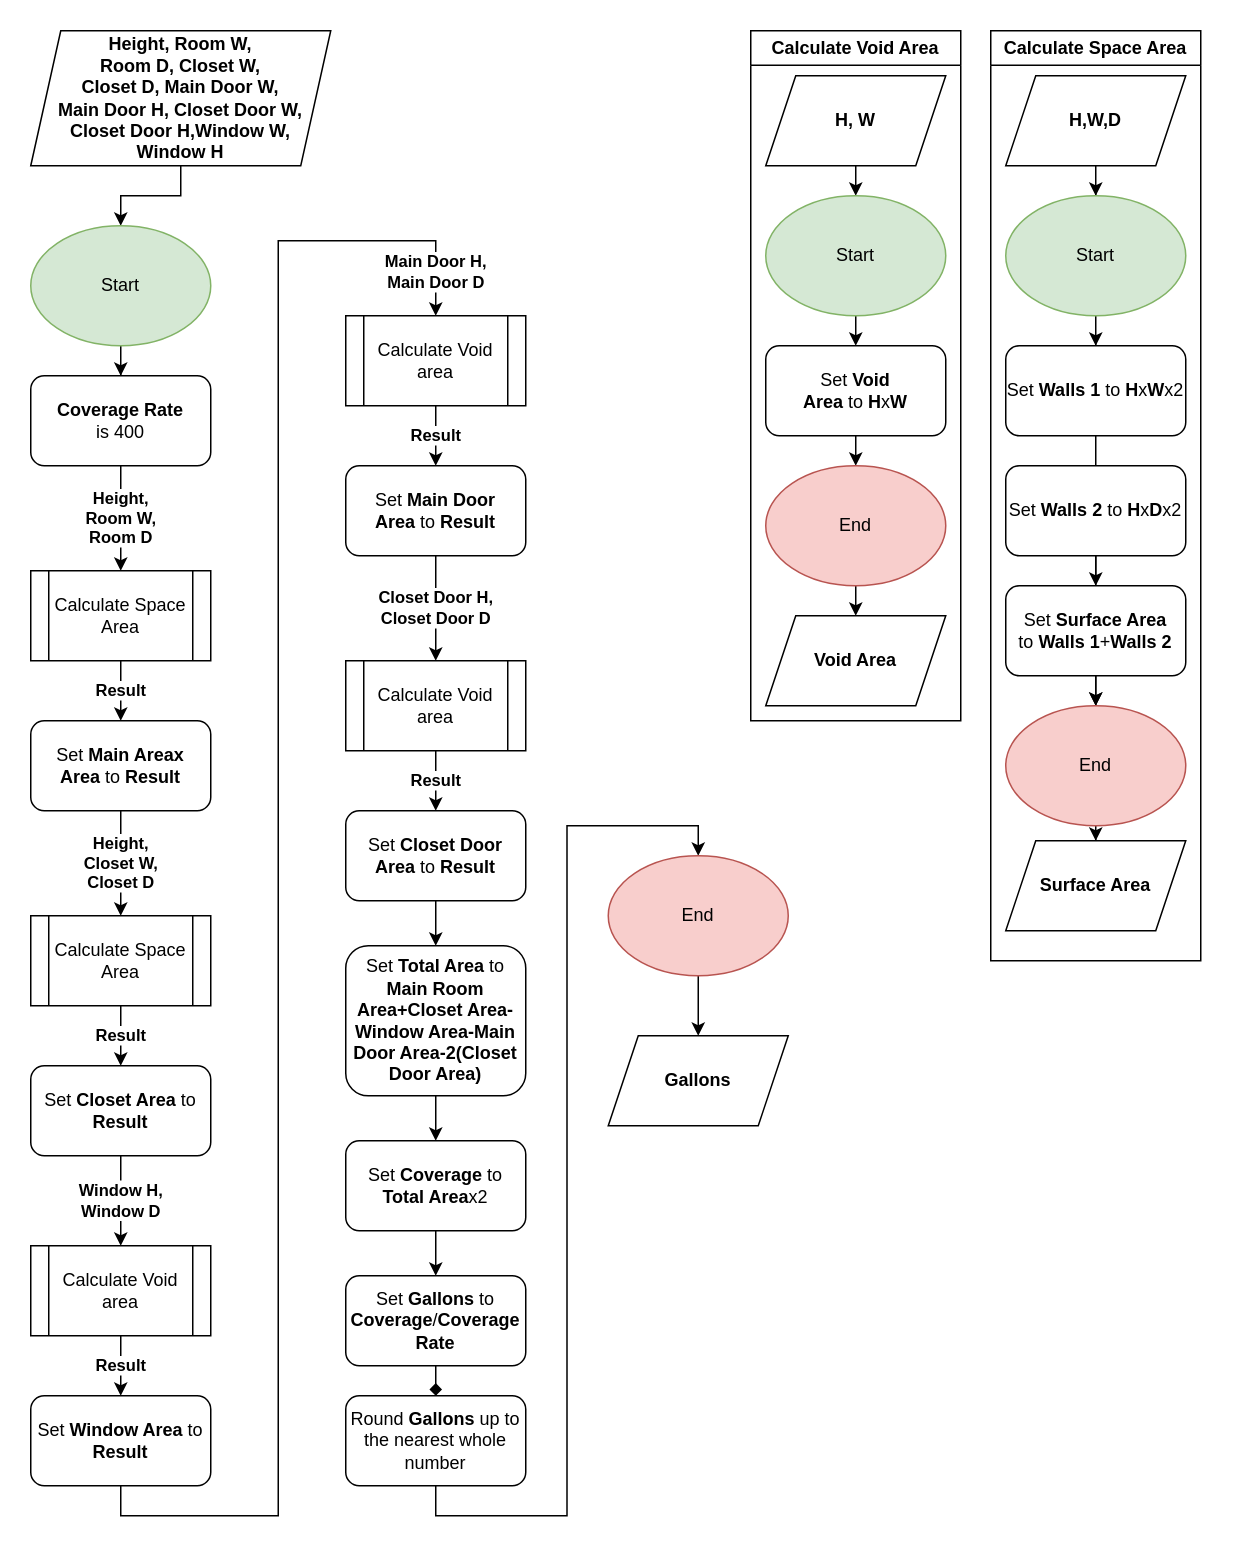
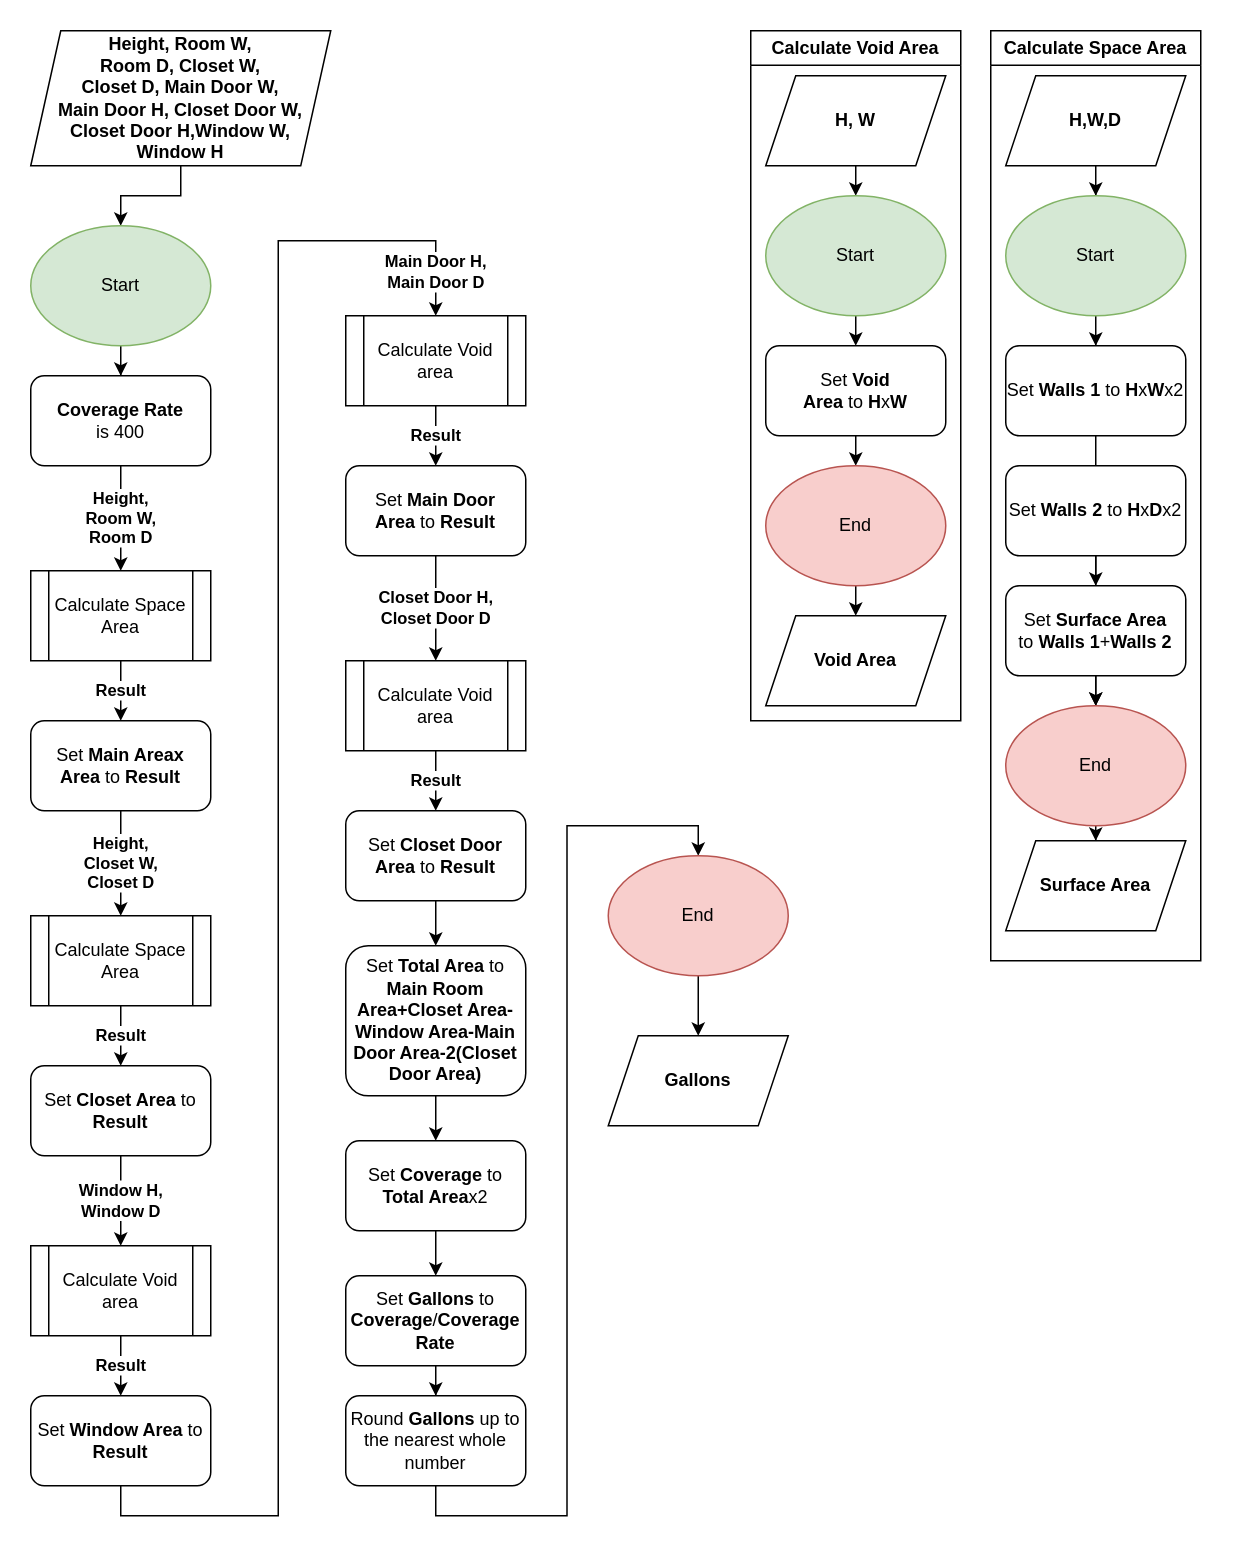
  <mxCell id="0" />
  <mxCell id="1" parent="0" />
  <mxCell id="2" value="" style="edgeStyle=orthogonalEdgeStyle;rounded=0;orthogonalLoop=1;jettySize=auto;html=1;" edge="1" parent="1" source="3" target="5"><mxGeometry relative="1" as="geometry" /></mxCell>
  <mxCell id="3" value="Height, Room W,&lt;br&gt;Room D, Closet W,&lt;br&gt;Closet D, Main Door W,&lt;br&gt;Main Door H, Closet Door W,&lt;br&gt;Closet Door H,Window W,&lt;br&gt;Window H" style="shape=parallelogram;perimeter=parallelogramPerimeter;whiteSpace=wrap;html=1;fixedSize=1;fontStyle=1" vertex="1" parent="1"><mxGeometry x="20" y="20" width="200" height="90" as="geometry" /></mxCell>
  <mxCell id="4" value="" style="edgeStyle=orthogonalEdgeStyle;rounded=0;orthogonalLoop=1;jettySize=auto;html=1;" edge="1" parent="1" source="5" target="7"><mxGeometry relative="1" as="geometry" /></mxCell>
  <mxCell id="5" value="Start" style="ellipse;whiteSpace=wrap;html=1;fillColor=#d5e8d4;strokeColor=#82b366;" vertex="1" parent="1"><mxGeometry x="20" y="150" width="120" height="80" as="geometry" /></mxCell>
  <mxCell id="6" value="&lt;b&gt;Height,&lt;br&gt;Room W,&lt;br&gt;Room D&lt;/b&gt;" style="edgeStyle=orthogonalEdgeStyle;rounded=0;orthogonalLoop=1;jettySize=auto;html=1;" edge="1" parent="1" source="7" target="9"><mxGeometry relative="1" as="geometry"><mxPoint as="offset" /></mxGeometry></mxCell>
  <mxCell id="7" value="&lt;b&gt;Coverage Rate&lt;/b&gt;&lt;br&gt;is 400" style="rounded=1;whiteSpace=wrap;html=1;" vertex="1" parent="1"><mxGeometry x="20" y="250" width="120" height="60" as="geometry" /></mxCell>
  <mxCell id="8" value="&lt;b&gt;Result&lt;/b&gt;" style="edgeStyle=orthogonalEdgeStyle;rounded=0;orthogonalLoop=1;jettySize=auto;html=1;" edge="1" parent="1" source="9" target="25"><mxGeometry relative="1" as="geometry" /></mxCell>
  <mxCell id="9" value="Calculate Space Area" style="shape=process;whiteSpace=wrap;html=1;backgroundOutline=1;" vertex="1" parent="1"><mxGeometry x="20" y="380" width="120" height="60" as="geometry" /></mxCell>
  <mxCell id="10" value="Calculate Space Area" style="swimlane;whiteSpace=wrap;html=1;" vertex="1" parent="1"><mxGeometry x="660" y="20" width="140" height="620" as="geometry" /></mxCell>
  <mxCell id="11" value="" style="edgeStyle=orthogonalEdgeStyle;rounded=0;orthogonalLoop=1;jettySize=auto;html=1;" edge="1" parent="10" source="12" target="14"><mxGeometry relative="1" as="geometry" /></mxCell>
  <mxCell id="12" value="&lt;b&gt;H,W,D&lt;/b&gt;" style="shape=parallelogram;perimeter=parallelogramPerimeter;whiteSpace=wrap;html=1;fixedSize=1;" vertex="1" parent="10"><mxGeometry x="10" y="30" width="120" height="60" as="geometry" /></mxCell>
  <mxCell id="13" style="edgeStyle=orthogonalEdgeStyle;rounded=0;orthogonalLoop=1;jettySize=auto;html=1;entryX=0.5;entryY=0;entryDx=0;entryDy=0;" edge="1" parent="10" source="14" target="16"><mxGeometry relative="1" as="geometry" /></mxCell>
  <mxCell id="14" value="Start" style="ellipse;whiteSpace=wrap;html=1;fillColor=#d5e8d4;strokeColor=#82b366;" vertex="1" parent="10"><mxGeometry x="10" y="110" width="120" height="80" as="geometry" /></mxCell>
  <mxCell id="15" value="" style="edgeStyle=orthogonalEdgeStyle;rounded=0;orthogonalLoop=1;jettySize=auto;html=1;" edge="1" parent="10" source="16" target="20"><mxGeometry relative="1" as="geometry" /></mxCell>
  <mxCell id="16" value="Set &lt;b&gt;Walls 1&lt;/b&gt; to &lt;b&gt;H&lt;/b&gt;x&lt;b&gt;W&lt;/b&gt;x2" style="rounded=1;whiteSpace=wrap;html=1;" vertex="1" parent="10"><mxGeometry x="10" y="210" width="120" height="60" as="geometry" /></mxCell>
  <mxCell id="17" value="" style="edgeStyle=orthogonalEdgeStyle;rounded=0;orthogonalLoop=1;jettySize=auto;html=1;" edge="1" parent="10" source="18" target="22"><mxGeometry relative="1" as="geometry" /></mxCell>
  <mxCell id="18" value="Set &lt;b&gt;Walls 2&lt;/b&gt; to &lt;b&gt;H&lt;/b&gt;x&lt;b&gt;D&lt;/b&gt;x2" style="rounded=1;whiteSpace=wrap;html=1;" vertex="1" parent="10"><mxGeometry x="10" y="290" width="120" height="60" as="geometry" /></mxCell>
  <mxCell id="19" value="" style="edgeStyle=orthogonalEdgeStyle;rounded=0;orthogonalLoop=1;jettySize=auto;html=1;" edge="1" parent="10" source="20" target="22"><mxGeometry relative="1" as="geometry" /></mxCell>
  <mxCell id="20" value="Set &lt;b&gt;Surface Area &lt;/b&gt;to&amp;nbsp;&lt;b&gt;Walls 1&lt;/b&gt;+&lt;b&gt;Walls 2&lt;/b&gt;" style="rounded=1;whiteSpace=wrap;html=1;" vertex="1" parent="10"><mxGeometry x="10" y="370" width="120" height="60" as="geometry" /></mxCell>
  <mxCell id="21" value="" style="edgeStyle=orthogonalEdgeStyle;rounded=0;orthogonalLoop=1;jettySize=auto;html=1;" edge="1" parent="10" source="22" target="23"><mxGeometry relative="1" as="geometry" /></mxCell>
  <mxCell id="22" value="End" style="ellipse;whiteSpace=wrap;html=1;fillColor=#f8cecc;strokeColor=#b85450;" vertex="1" parent="10"><mxGeometry x="10" y="450" width="120" height="80" as="geometry" /></mxCell>
  <mxCell id="23" value="&lt;b&gt;Surface Area&lt;/b&gt;" style="shape=parallelogram;perimeter=parallelogramPerimeter;whiteSpace=wrap;html=1;fixedSize=1;" vertex="1" parent="10"><mxGeometry x="10" y="540" width="120" height="60" as="geometry" /></mxCell>
  <mxCell id="24" value="&lt;b&gt;Height,&lt;br&gt;Closet W,&lt;br&gt;Closet D&lt;/b&gt;" style="edgeStyle=orthogonalEdgeStyle;rounded=0;orthogonalLoop=1;jettySize=auto;html=1;" edge="1" parent="1" source="25" target="27"><mxGeometry relative="1" as="geometry" /></mxCell>
  <mxCell id="25" value="Set &lt;b&gt;Main Areax Area&amp;nbsp;&lt;/b&gt;to &lt;b&gt;Result&lt;/b&gt;" style="rounded=1;whiteSpace=wrap;html=1;" vertex="1" parent="1"><mxGeometry x="20" y="480" width="120" height="60" as="geometry" /></mxCell>
  <mxCell id="26" value="Result" style="edgeStyle=orthogonalEdgeStyle;rounded=0;orthogonalLoop=1;jettySize=auto;html=1;fontStyle=1" edge="1" parent="1" source="27" target="29"><mxGeometry relative="1" as="geometry" /></mxCell>
  <mxCell id="27" value="Calculate Space Area" style="shape=process;whiteSpace=wrap;html=1;backgroundOutline=1;" vertex="1" parent="1"><mxGeometry x="20" y="610" width="120" height="60" as="geometry" /></mxCell>
  <mxCell id="28" value="Window H,&lt;br&gt;Window D" style="edgeStyle=orthogonalEdgeStyle;rounded=0;orthogonalLoop=1;jettySize=auto;html=1;exitX=0.5;exitY=1;exitDx=0;exitDy=0;entryX=0.5;entryY=0;entryDx=0;entryDy=0;fontStyle=1" edge="1" parent="1" source="29" target="41"><mxGeometry relative="1" as="geometry" /></mxCell>
  <mxCell id="29" value="Set &lt;b&gt;Closet Area&lt;/b&gt;&amp;nbsp;to &lt;b&gt;Result&lt;/b&gt;" style="rounded=1;whiteSpace=wrap;html=1;" vertex="1" parent="1"><mxGeometry x="20" y="710" width="120" height="60" as="geometry" /></mxCell>
  <mxCell id="30" value="Calculate Void Area" style="swimlane;whiteSpace=wrap;html=1;" vertex="1" parent="1"><mxGeometry x="500" y="20" width="140" height="460" as="geometry" /></mxCell>
  <mxCell id="31" style="edgeStyle=orthogonalEdgeStyle;rounded=0;orthogonalLoop=1;jettySize=auto;html=1;exitX=0.5;exitY=1;exitDx=0;exitDy=0;entryX=0.5;entryY=0;entryDx=0;entryDy=0;" edge="1" parent="30" source="32" target="34"><mxGeometry relative="1" as="geometry" /></mxCell>
  <mxCell id="32" value="&lt;b&gt;H, W&lt;/b&gt;" style="shape=parallelogram;perimeter=parallelogramPerimeter;whiteSpace=wrap;html=1;fixedSize=1;" vertex="1" parent="30"><mxGeometry x="10" y="30" width="120" height="60" as="geometry" /></mxCell>
  <mxCell id="33" style="edgeStyle=orthogonalEdgeStyle;rounded=0;orthogonalLoop=1;jettySize=auto;html=1;exitX=0.5;exitY=1;exitDx=0;exitDy=0;entryX=0.5;entryY=0;entryDx=0;entryDy=0;" edge="1" parent="30" source="34" target="37"><mxGeometry relative="1" as="geometry" /></mxCell>
  <mxCell id="34" value="Start" style="ellipse;whiteSpace=wrap;html=1;fillColor=#d5e8d4;strokeColor=#82b366;" vertex="1" parent="30"><mxGeometry x="10" y="110" width="120" height="80" as="geometry" /></mxCell>
  <mxCell id="35" value="Void Area" style="shape=parallelogram;perimeter=parallelogramPerimeter;whiteSpace=wrap;html=1;fixedSize=1;fontStyle=1" vertex="1" parent="30"><mxGeometry x="10" y="390" width="120" height="60" as="geometry" /></mxCell>
  <mxCell id="36" style="edgeStyle=orthogonalEdgeStyle;rounded=0;orthogonalLoop=1;jettySize=auto;html=1;exitX=0.5;exitY=1;exitDx=0;exitDy=0;entryX=0.5;entryY=0;entryDx=0;entryDy=0;" edge="1" parent="30" source="37" target="39"><mxGeometry relative="1" as="geometry" /></mxCell>
  <mxCell id="37" value="Set &lt;b&gt;Void Area&lt;/b&gt;&amp;nbsp;to&amp;nbsp;&lt;b&gt;H&lt;/b&gt;x&lt;b&gt;W&lt;/b&gt;" style="rounded=1;whiteSpace=wrap;html=1;" vertex="1" parent="30"><mxGeometry x="10" y="210" width="120" height="60" as="geometry" /></mxCell>
  <mxCell id="38" style="edgeStyle=orthogonalEdgeStyle;rounded=0;orthogonalLoop=1;jettySize=auto;html=1;exitX=0.5;exitY=1;exitDx=0;exitDy=0;entryX=0.5;entryY=0;entryDx=0;entryDy=0;" edge="1" parent="30" source="39" target="35"><mxGeometry relative="1" as="geometry" /></mxCell>
  <mxCell id="39" value="End" style="ellipse;whiteSpace=wrap;html=1;fillColor=#f8cecc;strokeColor=#b85450;" vertex="1" parent="30"><mxGeometry x="10" y="290" width="120" height="80" as="geometry" /></mxCell>
  <mxCell id="40" value="Result" style="edgeStyle=orthogonalEdgeStyle;rounded=0;orthogonalLoop=1;jettySize=auto;html=1;exitX=0.5;exitY=1;exitDx=0;exitDy=0;entryX=0.5;entryY=0;entryDx=0;entryDy=0;fontStyle=1" edge="1" parent="1" source="41" target="42"><mxGeometry relative="1" as="geometry" /></mxCell>
  <mxCell id="41" value="Calculate Void area" style="shape=process;whiteSpace=wrap;html=1;backgroundOutline=1;" vertex="1" parent="1"><mxGeometry x="20" y="830" width="120" height="60" as="geometry" /></mxCell>
  <mxCell id="42" value="Set &lt;b&gt;Window Area&lt;/b&gt;&amp;nbsp;to &lt;b&gt;Result&lt;/b&gt;" style="rounded=1;whiteSpace=wrap;html=1;" vertex="1" parent="1"><mxGeometry x="20" y="930" width="120" height="60" as="geometry" /></mxCell>
  <mxCell id="43" value="Main Door H,&lt;br&gt;Main Door D" style="edgeStyle=orthogonalEdgeStyle;rounded=0;orthogonalLoop=1;jettySize=auto;html=1;exitX=0.5;exitY=1;exitDx=0;exitDy=0;entryX=0.5;entryY=0;entryDx=0;entryDy=0;fontStyle=1" edge="1" parent="1" target="45" source="42"><mxGeometry x="0.948" relative="1" as="geometry"><mxPoint x="290" y="170" as="sourcePoint" /><Array as="points"><mxPoint x="80" y="1010" /><mxPoint x="185" y="1010" /><mxPoint x="185" y="160" /><mxPoint x="290" y="160" /></Array><mxPoint as="offset" /></mxGeometry></mxCell>
  <mxCell id="44" value="Result" style="edgeStyle=orthogonalEdgeStyle;rounded=0;orthogonalLoop=1;jettySize=auto;html=1;exitX=0.5;exitY=1;exitDx=0;exitDy=0;entryX=0.5;entryY=0;entryDx=0;entryDy=0;fontStyle=1" edge="1" parent="1" source="45" target="46"><mxGeometry relative="1" as="geometry" /></mxCell>
  <mxCell id="45" value="Calculate Void area" style="shape=process;whiteSpace=wrap;html=1;backgroundOutline=1;" vertex="1" parent="1"><mxGeometry x="230" y="210" width="120" height="60" as="geometry" /></mxCell>
  <mxCell id="46" value="Set &lt;b&gt;Main Door Area&lt;/b&gt;&amp;nbsp;to &lt;b&gt;Result&lt;/b&gt;" style="rounded=1;whiteSpace=wrap;html=1;" vertex="1" parent="1"><mxGeometry x="230" y="310" width="120" height="60" as="geometry" /></mxCell>
  <mxCell id="47" value="Closet Door H,&lt;br&gt;Closet Door D" style="edgeStyle=orthogonalEdgeStyle;rounded=0;orthogonalLoop=1;jettySize=auto;html=1;exitX=0.5;exitY=1;exitDx=0;exitDy=0;entryX=0.5;entryY=0;entryDx=0;entryDy=0;fontStyle=1" edge="1" parent="1" target="49" source="46"><mxGeometry relative="1" as="geometry"><mxPoint x="290" y="480" as="sourcePoint" /></mxGeometry></mxCell>
  <mxCell id="48" value="Result" style="edgeStyle=orthogonalEdgeStyle;rounded=0;orthogonalLoop=1;jettySize=auto;html=1;exitX=0.5;exitY=1;exitDx=0;exitDy=0;entryX=0.5;entryY=0;entryDx=0;entryDy=0;fontStyle=1" edge="1" parent="1" source="49" target="51"><mxGeometry relative="1" as="geometry" /></mxCell>
  <mxCell id="49" value="Calculate Void area" style="shape=process;whiteSpace=wrap;html=1;backgroundOutline=1;" vertex="1" parent="1"><mxGeometry x="230" y="440" width="120" height="60" as="geometry" /></mxCell>
  <mxCell id="50" value="" style="edgeStyle=orthogonalEdgeStyle;rounded=0;orthogonalLoop=1;jettySize=auto;html=1;" edge="1" parent="1" source="51" target="53"><mxGeometry relative="1" as="geometry" /></mxCell>
  <mxCell id="51" value="Set &lt;b&gt;Closet Door Area&lt;/b&gt;&amp;nbsp;to &lt;b&gt;Result&lt;/b&gt;" style="rounded=1;whiteSpace=wrap;html=1;" vertex="1" parent="1"><mxGeometry x="230" y="540" width="120" height="60" as="geometry" /></mxCell>
  <mxCell id="52" value="" style="edgeStyle=orthogonalEdgeStyle;rounded=0;orthogonalLoop=1;jettySize=auto;html=1;" edge="1" parent="1" source="53" target="55"><mxGeometry relative="1" as="geometry" /></mxCell>
  <mxCell id="53" value="Set &lt;b&gt;Total Area &lt;/b&gt;to &lt;b&gt;Main Room Area+Closet Area-Window Area-Main Door Area-2(Closet Door Area)&lt;/b&gt;" style="whiteSpace=wrap;html=1;rounded=1;" vertex="1" parent="1"><mxGeometry x="230" y="630" width="120" height="100" as="geometry" /></mxCell>
  <mxCell id="54" value="" style="edgeStyle=orthogonalEdgeStyle;rounded=0;orthogonalLoop=1;jettySize=auto;html=1;" edge="1" parent="1" source="55" target="57"><mxGeometry relative="1" as="geometry" /></mxCell>
  <mxCell id="55" value="Set &lt;b&gt;Coverage &lt;/b&gt;to &lt;b&gt;Total Area&lt;/b&gt;x2" style="whiteSpace=wrap;html=1;rounded=1;direction=west;" vertex="1" parent="1"><mxGeometry x="230" y="760" width="120" height="60" as="geometry" /></mxCell>
- <mxCell id="56" value="" style="edgeStyle=orthogonalEdgeStyle;rounded=0;orthogonalLoop=1;jettySize=auto;html=1;endArrow=diamond;" edge="1" parent="1" source="57" target="59"><mxGeometry relative="1" as="geometry" /></mxCell>
+ <mxCell id="56" value="" style="edgeStyle=orthogonalEdgeStyle;rounded=0;orthogonalLoop=1;jettySize=auto;html=1;" edge="1" parent="1" source="57" target="59"><mxGeometry relative="1" as="geometry" /></mxCell>
  <mxCell id="57" value="Set &lt;b&gt;Gallons&lt;/b&gt;&amp;nbsp;to &lt;b&gt;Coverage&lt;/b&gt;/&lt;b&gt;Coverage Rate&lt;/b&gt;" style="whiteSpace=wrap;html=1;rounded=1;" vertex="1" parent="1"><mxGeometry x="230" y="850" width="120" height="60" as="geometry" /></mxCell>
  <mxCell id="58" style="edgeStyle=orthogonalEdgeStyle;rounded=0;orthogonalLoop=1;jettySize=auto;html=1;exitX=0.5;exitY=1;exitDx=0;exitDy=0;entryX=0.5;entryY=0;entryDx=0;entryDy=0;" edge="1" parent="1" source="59" target="61"><mxGeometry relative="1" as="geometry" /></mxCell>
  <mxCell id="59" value="Round &lt;b&gt;Gallons&lt;/b&gt;&amp;nbsp;up to the nearest whole number" style="whiteSpace=wrap;html=1;rounded=1;" vertex="1" parent="1"><mxGeometry x="230" y="930" width="120" height="60" as="geometry" /></mxCell>
  <mxCell id="60" value="" style="edgeStyle=orthogonalEdgeStyle;rounded=0;orthogonalLoop=1;jettySize=auto;html=1;" edge="1" parent="1" source="61" target="62"><mxGeometry relative="1" as="geometry" /></mxCell>
  <mxCell id="61" value="End" style="ellipse;whiteSpace=wrap;html=1;fillColor=#f8cecc;strokeColor=#b85450;" vertex="1" parent="1"><mxGeometry x="405" y="570" width="120" height="80" as="geometry" /></mxCell>
  <mxCell id="62" value="&lt;b&gt;Gallons&lt;/b&gt;" style="shape=parallelogram;perimeter=parallelogramPerimeter;whiteSpace=wrap;html=1;fixedSize=1;" vertex="1" parent="1"><mxGeometry x="405" y="690" width="120" height="60" as="geometry" /></mxCell>
